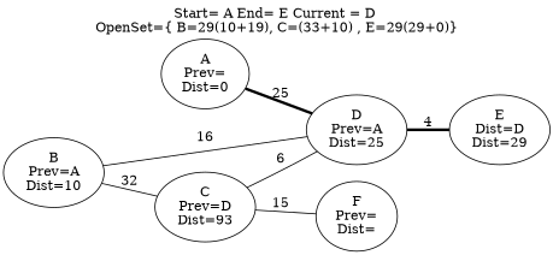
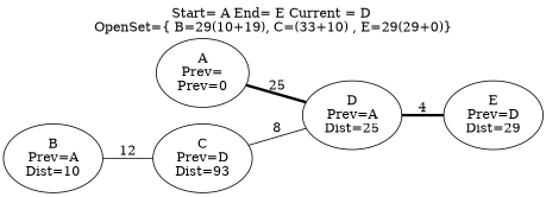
  graph {
    label="Start= A End= E Current = D \nOpenSet={ B=29(10+19), C=(33+10) , E=29(29+0)}"
    labelloc=t
    rankdir=LR
    edge [weight=10]
-   n1 [label="A\nPrev=\nDist=0"]
+   n1 [label="A\nPrev=\nPrev=0"]
    n2 [label="D\nPrev=A\nDist=25"]
    n3 [label="B\nPrev=A\nDist=10"]
    n4 [label="C\nPrev=D\nDist=93"]
-   n5 [label="E\nDist=D\nDist=29"]
-   n6 [label="F\nPrev=\nDist="]
+   n5 [label="E\nPrev=D\nDist=29"]
    n1 -- n2 [label=25 penwidth=3]
    n2 -- n5 [label=4 penwidth=3]
-   n3 -- n2 [label=16]
-   n3 -- n4 [label=32]
-   n4 -- n2 [label=6]
-   n4 -- n6 [label=15]
+   n3 -- n4 [label=12]
+   n4 -- n2 [label=8]
  }
